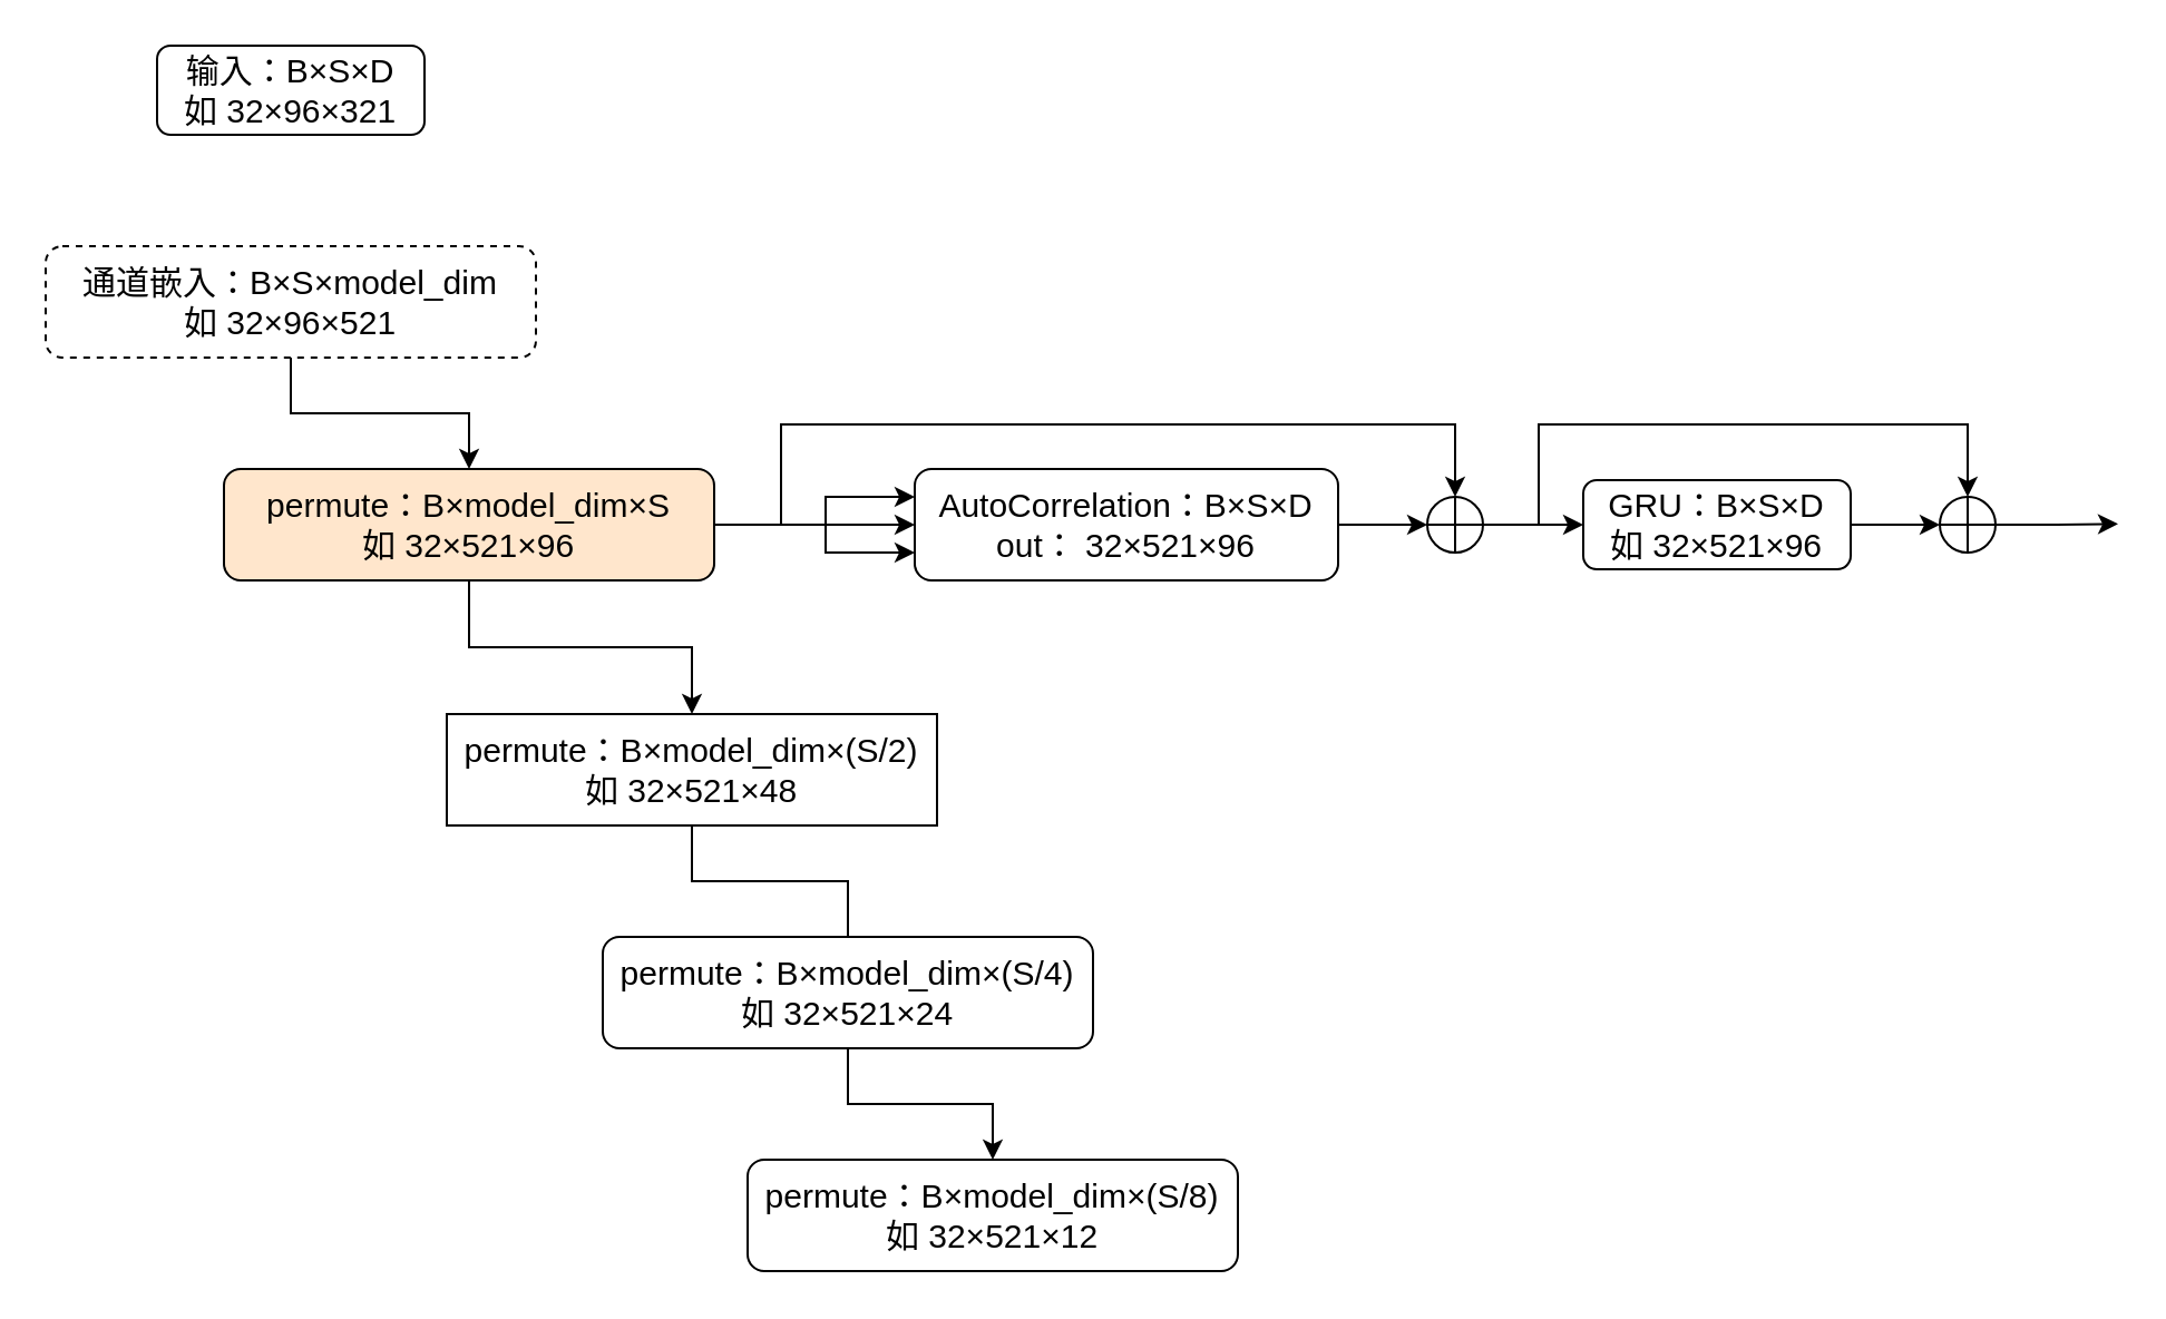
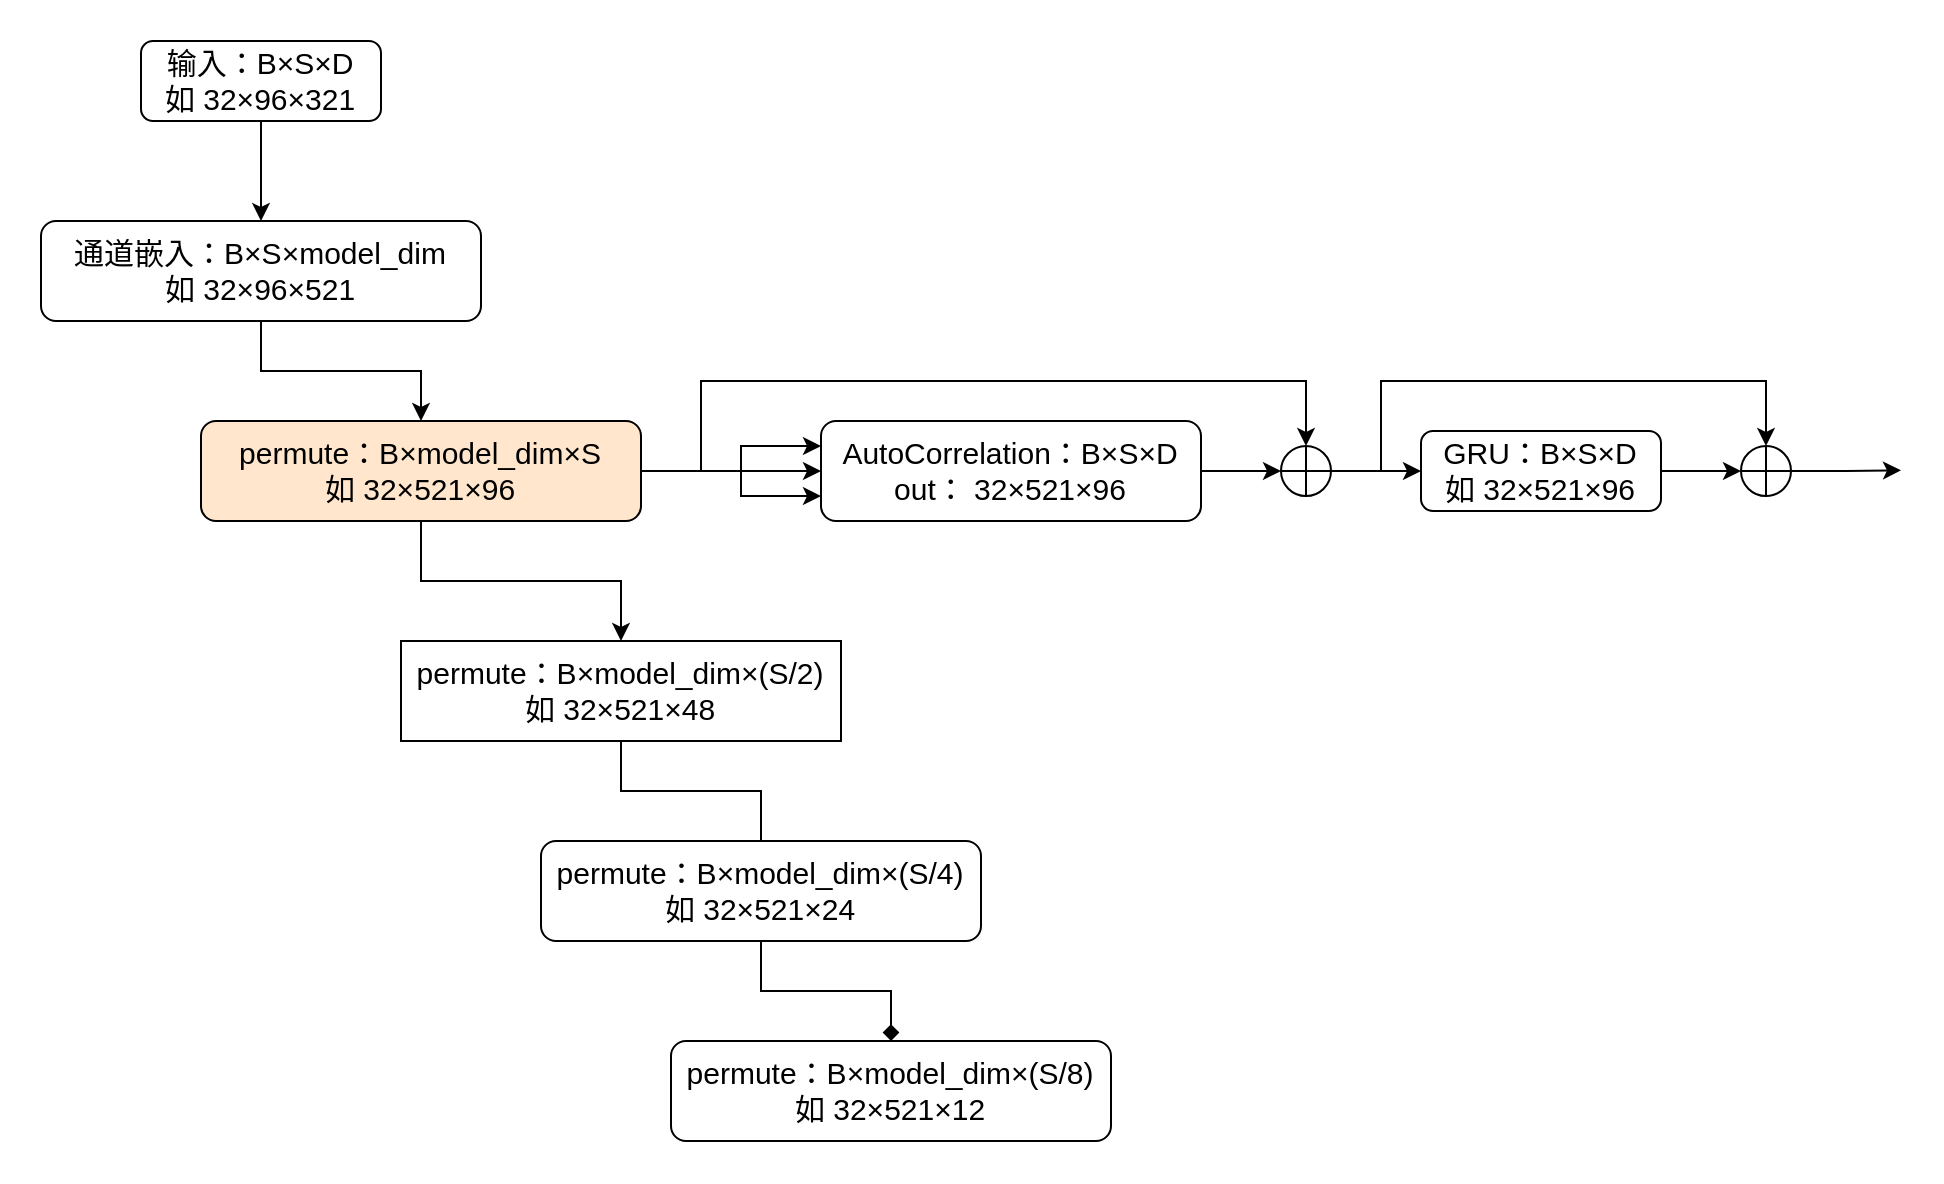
  <mxCell id="0" />
  <mxCell id="1" parent="0" />
+ <mxCell id="2" style="edgeStyle=orthogonalEdgeStyle;rounded=0;orthogonalLoop=1;jettySize=auto;html=1;exitX=0.5;exitY=1;exitDx=0;exitDy=0;entryX=0.5;entryY=0;entryDx=0;entryDy=0;fontFamily=Helvetica;fontSize=12;fontColor=default;" edge="1" parent="1" source="3" target="5"><mxGeometry relative="1" as="geometry" /></mxCell>
  <mxCell id="3" value="&lt;font style=&quot;font-size: 15px;&quot;&gt;输入：B×S×D&lt;/font&gt;&lt;div&gt;&lt;font style=&quot;font-size: 15px;&quot;&gt;如 32×96×321&lt;/font&gt;&lt;/div&gt;" style="rounded=1;whiteSpace=wrap;html=1;" vertex="1" parent="1"><mxGeometry x="70" y="20" width="120" height="40" as="geometry" /></mxCell>
  <mxCell id="4" style="edgeStyle=orthogonalEdgeStyle;rounded=0;orthogonalLoop=1;jettySize=auto;html=1;exitX=0.5;exitY=1;exitDx=0;exitDy=0;entryX=0.5;entryY=0;entryDx=0;entryDy=0;fontFamily=Helvetica;fontSize=12;fontColor=default;" edge="1" parent="1" source="5" target="11"><mxGeometry relative="1" as="geometry" /></mxCell>
- <mxCell id="5" value="&lt;font style=&quot;font-size: 15px;&quot;&gt;通道嵌入：B×S×model_dim&lt;/font&gt;&lt;div&gt;&lt;font style=&quot;font-size: 15px;&quot;&gt;如 32×96×521&lt;/font&gt;&lt;/div&gt;" style="rounded=1;whiteSpace=wrap;html=1;dashed=1;" vertex="1" parent="1"><mxGeometry x="20" y="110" width="220" height="50" as="geometry" /></mxCell>
+ <mxCell id="5" value="&lt;font style=&quot;font-size: 15px;&quot;&gt;通道嵌入：B×S×model_dim&lt;/font&gt;&lt;div&gt;&lt;font style=&quot;font-size: 15px;&quot;&gt;如 32×96×521&lt;/font&gt;&lt;/div&gt;" style="rounded=1;whiteSpace=wrap;html=1;" vertex="1" parent="1"><mxGeometry x="20" y="110" width="220" height="50" as="geometry" /></mxCell>
  <mxCell id="6" style="edgeStyle=orthogonalEdgeStyle;rounded=0;orthogonalLoop=1;jettySize=auto;html=1;exitX=0.5;exitY=1;exitDx=0;exitDy=0;entryX=0.5;entryY=0;entryDx=0;entryDy=0;fontFamily=Helvetica;fontSize=12;fontColor=default;" edge="1" parent="1" source="11" target="13"><mxGeometry relative="1" as="geometry" /></mxCell>
  <mxCell id="7" style="edgeStyle=orthogonalEdgeStyle;rounded=0;orthogonalLoop=1;jettySize=auto;html=1;exitX=1;exitY=0.5;exitDx=0;exitDy=0;entryX=0;entryY=0.5;entryDx=0;entryDy=0;fontFamily=Helvetica;fontSize=12;fontColor=default;" edge="1" parent="1" source="11" target="18"><mxGeometry relative="1" as="geometry" /></mxCell>
  <mxCell id="8" style="edgeStyle=orthogonalEdgeStyle;rounded=0;orthogonalLoop=1;jettySize=auto;html=1;exitX=1;exitY=0.5;exitDx=0;exitDy=0;entryX=0;entryY=0.25;entryDx=0;entryDy=0;fontFamily=Helvetica;fontSize=12;fontColor=default;movable=0;resizable=0;rotatable=0;deletable=0;editable=0;locked=1;connectable=0;" edge="1" parent="1" source="11" target="18"><mxGeometry relative="1" as="geometry"><Array as="points"><mxPoint x="370" y="235" /><mxPoint x="370" y="223" /></Array></mxGeometry></mxCell>
  <mxCell id="9" style="edgeStyle=orthogonalEdgeStyle;rounded=0;orthogonalLoop=1;jettySize=auto;html=1;exitX=1;exitY=0.5;exitDx=0;exitDy=0;entryX=0;entryY=0.75;entryDx=0;entryDy=0;fontFamily=Helvetica;fontSize=12;fontColor=default;movable=0;resizable=0;rotatable=0;deletable=0;editable=0;locked=1;connectable=0;" edge="1" parent="1" source="11" target="18"><mxGeometry relative="1" as="geometry"><Array as="points"><mxPoint x="370" y="235" /><mxPoint x="370" y="247" /></Array></mxGeometry></mxCell>
  <mxCell id="10" style="edgeStyle=orthogonalEdgeStyle;rounded=0;orthogonalLoop=1;jettySize=auto;html=1;exitX=1;exitY=0.5;exitDx=0;exitDy=0;entryX=0.5;entryY=0;entryDx=0;entryDy=0;fontFamily=Helvetica;fontSize=12;fontColor=default;" edge="1" parent="1" source="11" target="21"><mxGeometry relative="1" as="geometry"><Array as="points"><mxPoint x="350" y="235" /><mxPoint x="350" y="190" /><mxPoint x="653" y="190" /></Array></mxGeometry></mxCell>
  <mxCell id="11" value="&lt;font style=&quot;font-size: 15px;&quot;&gt;permute：B×model_dim&lt;/font&gt;&lt;span style=&quot;font-size: 15px;&quot;&gt;×S&lt;/span&gt;&lt;div&gt;&lt;font style=&quot;font-size: 15px;&quot;&gt;如 32×521×96&lt;/font&gt;&lt;/div&gt;" style="rounded=1;whiteSpace=wrap;html=1;fillColor=#ffe6cc;" vertex="1" parent="1"><mxGeometry x="100" y="210" width="220" height="50" as="geometry" /></mxCell>
  <mxCell id="12" style="edgeStyle=orthogonalEdgeStyle;rounded=0;orthogonalLoop=1;jettySize=auto;html=1;exitX=0.5;exitY=1;exitDx=0;exitDy=0;fontFamily=Helvetica;fontSize=12;fontColor=default;endArrow=none;" edge="1" parent="1" source="13" target="15"><mxGeometry relative="1" as="geometry" /></mxCell>
  <mxCell id="13" value="&lt;font style=&quot;font-size: 15px;&quot;&gt;permute：B×model_dim&lt;/font&gt;&lt;span style=&quot;font-size: 15px;&quot;&gt;×(S/2)&lt;/span&gt;&lt;div&gt;&lt;font style=&quot;font-size: 15px;&quot;&gt;如 32×521×48&lt;/font&gt;&lt;/div&gt;" style="whiteSpace=wrap;html=1;rounded=0;" vertex="1" parent="1"><mxGeometry x="200" y="320" width="220" height="50" as="geometry" /></mxCell>
- <mxCell id="14" style="edgeStyle=orthogonalEdgeStyle;rounded=0;orthogonalLoop=1;jettySize=auto;html=1;exitX=0.5;exitY=1;exitDx=0;exitDy=0;entryX=0.5;entryY=0;entryDx=0;entryDy=0;fontFamily=Helvetica;fontSize=12;fontColor=default;" edge="1" parent="1" source="15" target="16"><mxGeometry relative="1" as="geometry" /></mxCell>
+ <mxCell id="14" style="edgeStyle=orthogonalEdgeStyle;rounded=0;orthogonalLoop=1;jettySize=auto;html=1;exitX=0.5;exitY=1;exitDx=0;exitDy=0;entryX=0.5;entryY=0;entryDx=0;entryDy=0;fontFamily=Helvetica;fontSize=12;fontColor=default;endArrow=diamond;" edge="1" parent="1" source="15" target="16"><mxGeometry relative="1" as="geometry" /></mxCell>
  <mxCell id="15" value="&lt;font style=&quot;font-size: 15px;&quot;&gt;permute：B×model_dim&lt;/font&gt;&lt;span style=&quot;font-size: 15px;&quot;&gt;×(S/4)&lt;/span&gt;&lt;div&gt;&lt;font style=&quot;font-size: 15px;&quot;&gt;如 32×521×24&lt;/font&gt;&lt;/div&gt;" style="rounded=1;whiteSpace=wrap;html=1;" vertex="1" parent="1"><mxGeometry x="270" y="420" width="220" height="50" as="geometry" /></mxCell>
  <mxCell id="16" value="&lt;font style=&quot;font-size: 15px;&quot;&gt;permute：B×model_dim&lt;/font&gt;&lt;span style=&quot;font-size: 15px;&quot;&gt;×(S/8)&lt;/span&gt;&lt;div&gt;&lt;font style=&quot;font-size: 15px;&quot;&gt;如 32×521×12&lt;/font&gt;&lt;/div&gt;" style="rounded=1;whiteSpace=wrap;html=1;" vertex="1" parent="1"><mxGeometry x="335" y="520" width="220" height="50" as="geometry" /></mxCell>
  <mxCell id="17" style="edgeStyle=orthogonalEdgeStyle;rounded=0;orthogonalLoop=1;jettySize=auto;html=1;exitX=1;exitY=0.5;exitDx=0;exitDy=0;entryX=0;entryY=0.5;entryDx=0;entryDy=0;fontFamily=Helvetica;fontSize=12;fontColor=default;" edge="1" parent="1" source="18" target="21"><mxGeometry relative="1" as="geometry" /></mxCell>
  <mxCell id="18" value="&lt;font style=&quot;font-size: 15px;&quot;&gt;AutoCorrelation：B×S×D&lt;/font&gt;&lt;div&gt;&lt;font style=&quot;font-size: 15px;&quot;&gt;out： 32×521×96&lt;/font&gt;&lt;/div&gt;" style="rounded=1;whiteSpace=wrap;html=1;" vertex="1" parent="1"><mxGeometry x="410" y="210" width="190" height="50" as="geometry" /></mxCell>
  <mxCell id="19" style="edgeStyle=orthogonalEdgeStyle;rounded=0;orthogonalLoop=1;jettySize=auto;html=1;exitX=1;exitY=0.5;exitDx=0;exitDy=0;entryX=0;entryY=0.5;entryDx=0;entryDy=0;fontFamily=Helvetica;fontSize=12;fontColor=default;" edge="1" parent="1" source="21" target="23"><mxGeometry relative="1" as="geometry" /></mxCell>
  <mxCell id="20" style="edgeStyle=orthogonalEdgeStyle;rounded=0;orthogonalLoop=1;jettySize=auto;html=1;exitX=1;exitY=0.5;exitDx=0;exitDy=0;entryX=0.5;entryY=0;entryDx=0;entryDy=0;fontFamily=Helvetica;fontSize=12;fontColor=default;" edge="1" parent="1" source="21" target="25"><mxGeometry relative="1" as="geometry"><Array as="points"><mxPoint x="690" y="235" /><mxPoint x="690" y="190" /><mxPoint x="883" y="190" /></Array></mxGeometry></mxCell>
  <mxCell id="21" value="" style="shape=orEllipse;perimeter=ellipsePerimeter;whiteSpace=wrap;html=1;backgroundOutline=1;rounded=1;strokeColor=default;align=center;verticalAlign=middle;fontFamily=Helvetica;fontSize=12;fontColor=default;fillColor=default;" vertex="1" parent="1"><mxGeometry x="640" y="222.5" width="25" height="25" as="geometry" /></mxCell>
  <mxCell id="22" style="edgeStyle=orthogonalEdgeStyle;rounded=0;orthogonalLoop=1;jettySize=auto;html=1;exitX=1;exitY=0.5;exitDx=0;exitDy=0;entryX=0;entryY=0.5;entryDx=0;entryDy=0;fontFamily=Helvetica;fontSize=12;fontColor=default;" edge="1" parent="1" source="23" target="25"><mxGeometry relative="1" as="geometry" /></mxCell>
  <mxCell id="23" value="&lt;font style=&quot;font-size: 15px;&quot;&gt;GRU：B×S×D&lt;/font&gt;&lt;div&gt;&lt;font style=&quot;font-size: 15px;&quot;&gt;如 32×521×96&lt;/font&gt;&lt;/div&gt;" style="rounded=1;whiteSpace=wrap;html=1;" vertex="1" parent="1"><mxGeometry x="710" y="215" width="120" height="40" as="geometry" /></mxCell>
  <mxCell id="24" style="edgeStyle=orthogonalEdgeStyle;rounded=0;orthogonalLoop=1;jettySize=auto;html=1;exitX=1;exitY=0.5;exitDx=0;exitDy=0;fontFamily=Helvetica;fontSize=12;fontColor=default;" edge="1" parent="1" source="25"><mxGeometry relative="1" as="geometry"><mxPoint x="950" y="234.667" as="targetPoint" /></mxGeometry></mxCell>
  <mxCell id="25" value="" style="shape=orEllipse;perimeter=ellipsePerimeter;whiteSpace=wrap;html=1;backgroundOutline=1;rounded=1;strokeColor=default;align=center;verticalAlign=middle;fontFamily=Helvetica;fontSize=12;fontColor=default;fillColor=default;" vertex="1" parent="1"><mxGeometry x="870" y="222.5" width="25" height="25" as="geometry" /></mxCell>
